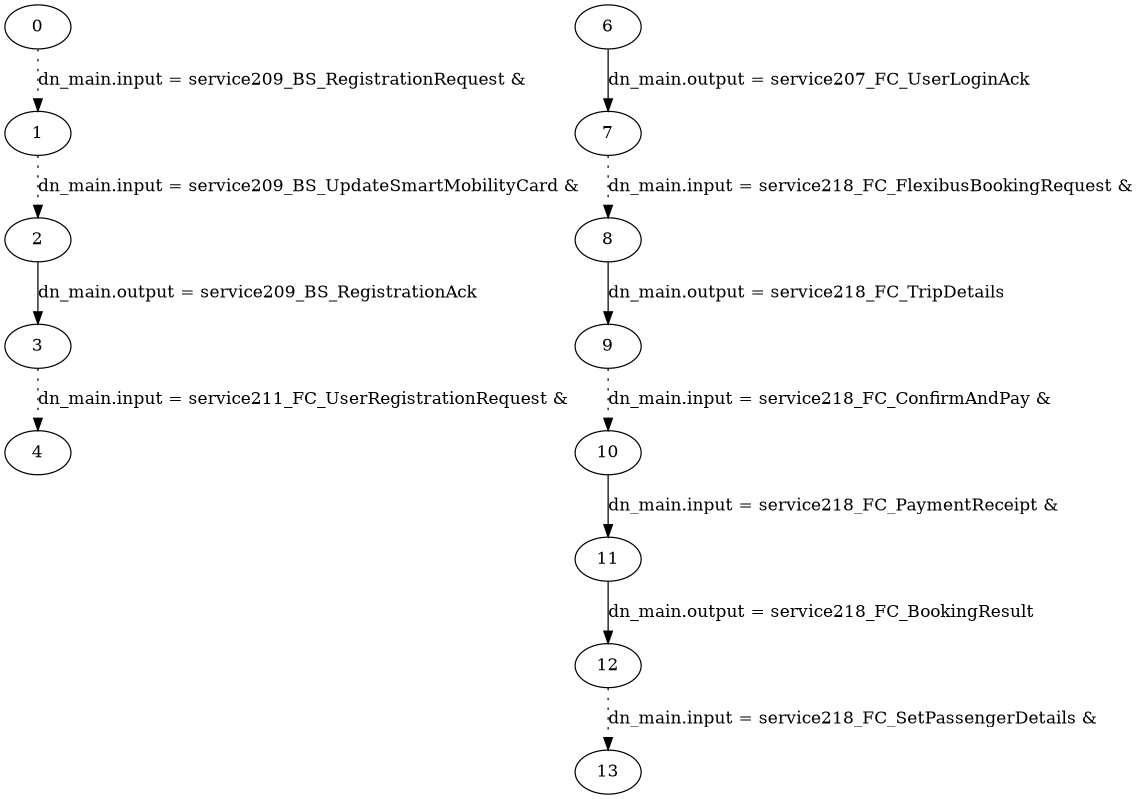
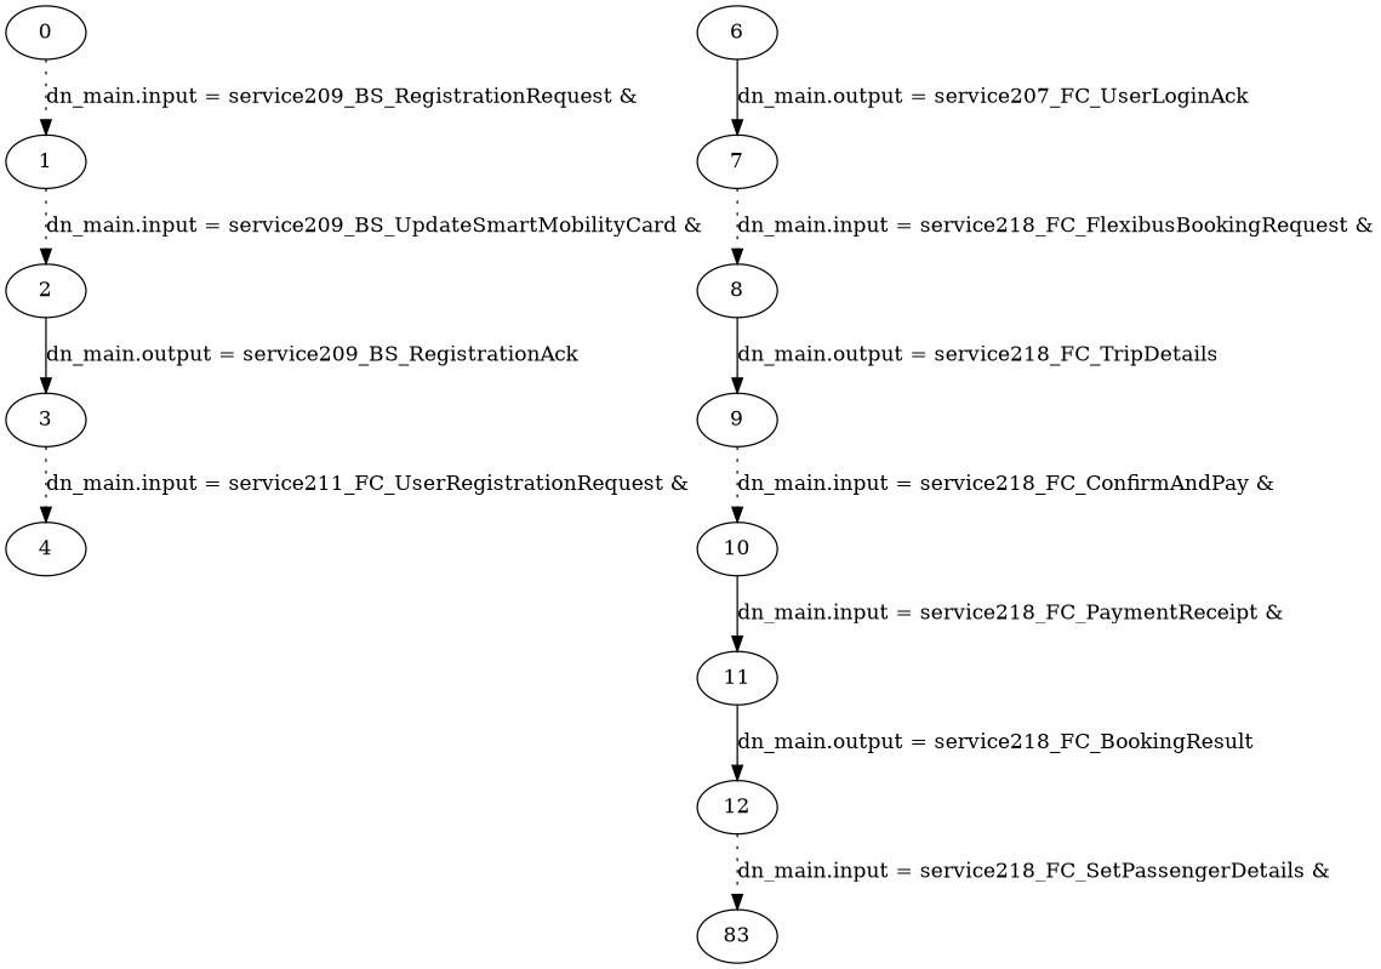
  digraph {
    edge [style=dotted]
    0
    1
    2
    3
    4
    6
    7
    8
    9
    10
    11
    12
-   13
+   13 [label=83]
    0 -> 1 [label="dn_main.input = service209_BS_RegistrationRequest &\n"]
    1 -> 2 [label="dn_main.input = service209_BS_UpdateSmartMobilityCard &\n"]
    2 -> 3 [label="dn_main.output = service209_BS_RegistrationAck" style=""]
    3 -> 4 [label="dn_main.input = service211_FC_UserRegistrationRequest &\n"]
    6 -> 7 [label="dn_main.output = service207_FC_UserLoginAck" style=""]
    7 -> 8 [label="dn_main.input = service218_FC_FlexibusBookingRequest &\n"]
    8 -> 9 [label="dn_main.output = service218_FC_TripDetails" style=""]
    9 -> 10 [label="dn_main.input = service218_FC_ConfirmAndPay &\n"]
    10 -> 11 [label="dn_main.input = service218_FC_PaymentReceipt &\n" style=solid]
    11 -> 12 [label="dn_main.output = service218_FC_BookingResult" style=""]
    12 -> 13 [label="dn_main.input = service218_FC_SetPassengerDetails &\n"]
  }
